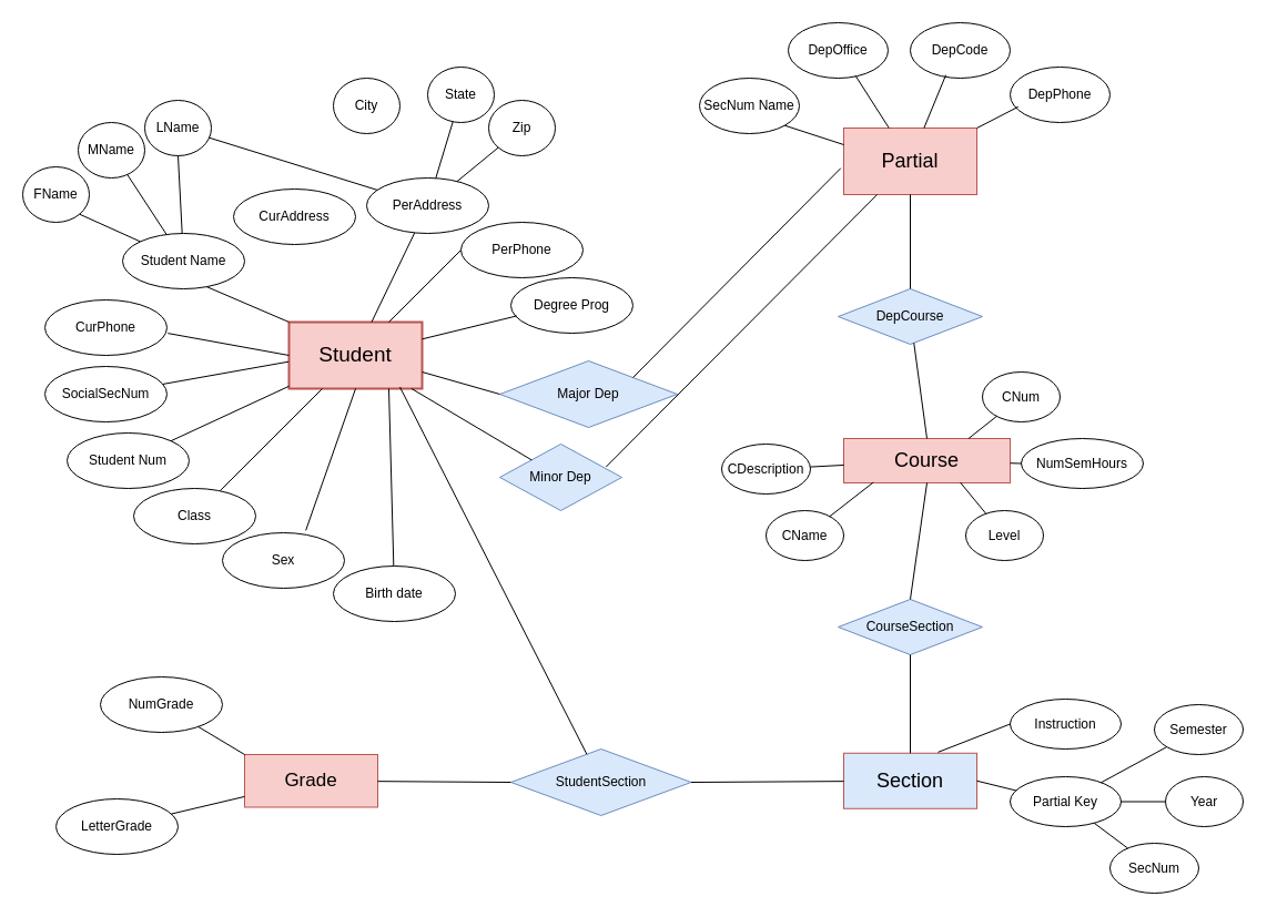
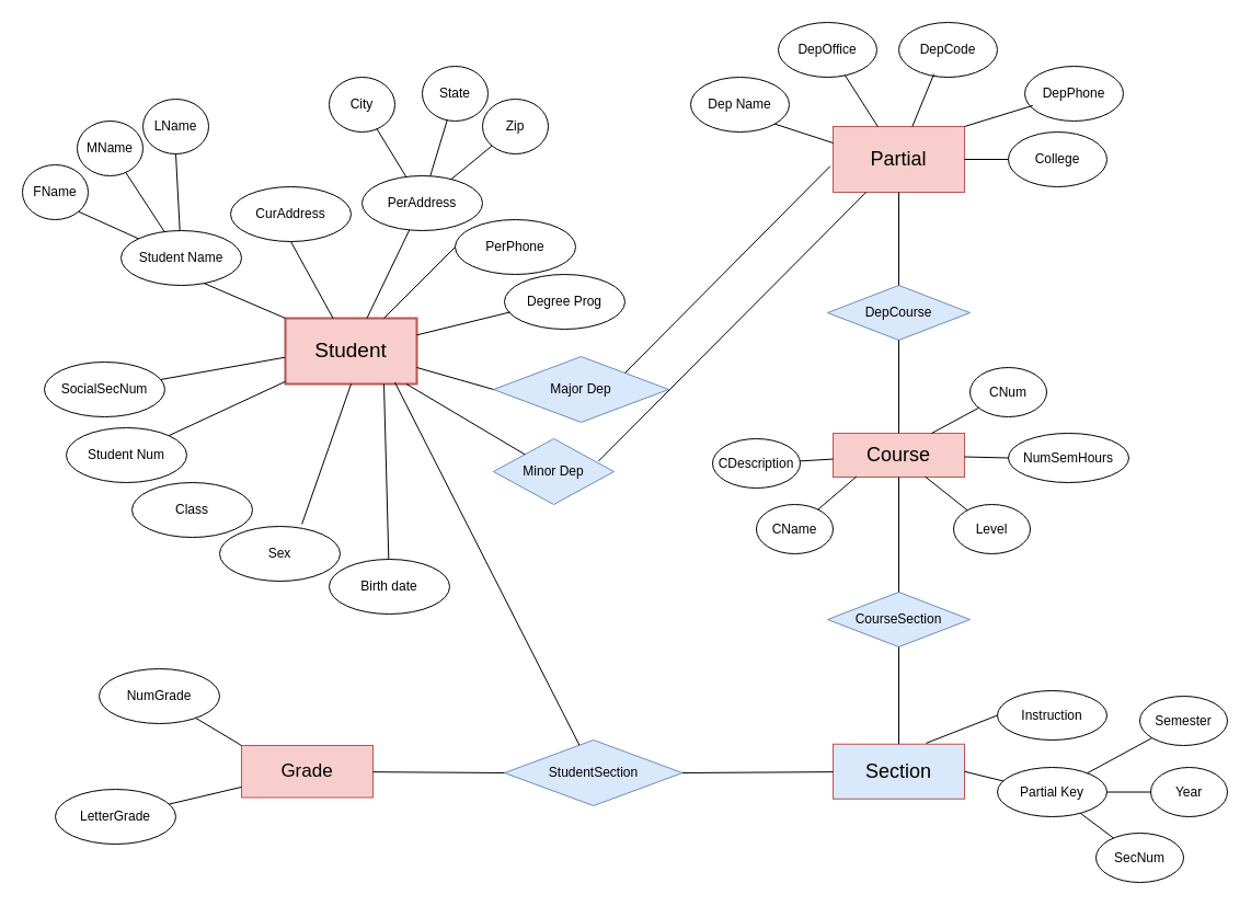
  <mxCell id="0" />
  <mxCell id="1" parent="0" />
  <mxCell id="2" value="&lt;font style=&quot;font-size: 19px;&quot;&gt;Student&lt;/font&gt;" style="rounded=0;whiteSpace=wrap;html=1;strokeWidth=2;fillColor=#f8cecc;strokeColor=#b85450;" vertex="1" parent="1"><mxGeometry x="260" y="290" width="120" height="60" as="geometry" /></mxCell>
  <mxCell id="3" value="Birth date" style="ellipse;whiteSpace=wrap;html=1;" vertex="1" parent="1"><mxGeometry x="300" y="510" width="110" height="50" as="geometry" /></mxCell>
  <mxCell id="4" value="CurAddress" style="ellipse;whiteSpace=wrap;html=1;" vertex="1" parent="1"><mxGeometry x="210" y="170" width="110" height="50" as="geometry" /></mxCell>
  <mxCell id="5" value="Sex" style="ellipse;whiteSpace=wrap;html=1;" vertex="1" parent="1"><mxGeometry x="200" y="480" width="110" height="50" as="geometry" /></mxCell>
  <mxCell id="6" value="Student Name" style="ellipse;whiteSpace=wrap;html=1;" vertex="1" parent="1"><mxGeometry x="110" y="210" width="110" height="50" as="geometry" /></mxCell>
- <mxCell id="7" value="CurPhone" style="ellipse;whiteSpace=wrap;html=1;" vertex="1" parent="1"><mxGeometry x="40" y="270" width="110" height="50" as="geometry" /></mxCell>
  <mxCell id="8" value="SocialSecNum" style="ellipse;whiteSpace=wrap;html=1;" vertex="1" parent="1"><mxGeometry x="40" y="330" width="110" height="50" as="geometry" /></mxCell>
  <mxCell id="9" value="Class" style="ellipse;whiteSpace=wrap;html=1;" vertex="1" parent="1"><mxGeometry x="120" y="440" width="110" height="50" as="geometry" /></mxCell>
  <mxCell id="10" value="Student Num" style="ellipse;whiteSpace=wrap;html=1;" vertex="1" parent="1"><mxGeometry x="60" y="390" width="110" height="50" as="geometry" /></mxCell>
  <mxCell id="11" value="PerAddress" style="ellipse;whiteSpace=wrap;html=1;" vertex="1" parent="1"><mxGeometry x="330" y="160" width="110" height="50" as="geometry" /></mxCell>
  <mxCell id="12" value="PerPhone" style="ellipse;whiteSpace=wrap;html=1;" vertex="1" parent="1"><mxGeometry x="415" y="200" width="110" height="50" as="geometry" /></mxCell>
  <mxCell id="13" value="Degree Prog" style="ellipse;whiteSpace=wrap;html=1;" vertex="1" parent="1"><mxGeometry x="460" y="250" width="110" height="50" as="geometry" /></mxCell>
  <mxCell id="14" value="MName" style="ellipse;whiteSpace=wrap;html=1;" vertex="1" parent="1"><mxGeometry x="70" y="110" width="60" height="50" as="geometry" /></mxCell>
  <mxCell id="15" value="FName" style="ellipse;whiteSpace=wrap;html=1;" vertex="1" parent="1"><mxGeometry x="20" y="150" width="60" height="50" as="geometry" /></mxCell>
  <mxCell id="16" value="LName" style="ellipse;whiteSpace=wrap;html=1;" vertex="1" parent="1"><mxGeometry x="130" y="90" width="60" height="50" as="geometry" /></mxCell>
  <mxCell id="17" value="" style="endArrow=none;html=1;rounded=0;entryX=0.5;entryY=1;entryDx=0;entryDy=0;" edge="1" parent="1" source="6" target="16"><mxGeometry width="50" height="50" relative="1" as="geometry"><mxPoint x="430" y="370" as="sourcePoint" /><mxPoint x="480" y="320" as="targetPoint" /></mxGeometry></mxCell>
  <mxCell id="18" value="" style="endArrow=none;html=1;rounded=0;" edge="1" parent="1" source="6" target="14"><mxGeometry width="50" height="50" relative="1" as="geometry"><mxPoint x="190" y="210" as="sourcePoint" /><mxPoint x="186" y="140" as="targetPoint" /></mxGeometry></mxCell>
  <mxCell id="19" value="" style="endArrow=none;html=1;rounded=0;entryX=1;entryY=1;entryDx=0;entryDy=0;" edge="1" parent="1" source="6" target="15"><mxGeometry width="50" height="50" relative="1" as="geometry"><mxPoint x="150" y="221" as="sourcePoint" /><mxPoint x="124" y="167" as="targetPoint" /></mxGeometry></mxCell>
  <mxCell id="20" value="" style="endArrow=none;html=1;rounded=0;entryX=0.049;entryY=0.688;entryDx=0;entryDy=0;entryPerimeter=0;" edge="1" parent="1" source="2" target="13"><mxGeometry width="50" height="50" relative="1" as="geometry"><mxPoint x="430" y="370" as="sourcePoint" /><mxPoint x="480" y="320" as="targetPoint" /></mxGeometry></mxCell>
  <mxCell id="21" value="" style="endArrow=none;html=1;rounded=0;entryX=0;entryY=0.5;entryDx=0;entryDy=0;" edge="1" parent="1" source="2" target="12"><mxGeometry width="50" height="50" relative="1" as="geometry"><mxPoint x="430" y="370" as="sourcePoint" /><mxPoint x="480" y="320" as="targetPoint" /></mxGeometry></mxCell>
+ <mxCell id="22" value="" style="endArrow=none;html=1;rounded=0;entryX=0.5;entryY=1;entryDx=0;entryDy=0;" edge="1" parent="1" source="2" target="4"><mxGeometry width="50" height="50" relative="1" as="geometry"><mxPoint x="430" y="370" as="sourcePoint" /><mxPoint x="480" y="320" as="targetPoint" /></mxGeometry></mxCell>
  <mxCell id="23" value="" style="endArrow=none;html=1;rounded=0;" edge="1" parent="1" source="2" target="11"><mxGeometry width="50" height="50" relative="1" as="geometry"><mxPoint x="430" y="370" as="sourcePoint" /><mxPoint x="480" y="320" as="targetPoint" /></mxGeometry></mxCell>
  <mxCell id="24" value="" style="endArrow=none;html=1;rounded=0;entryX=0.688;entryY=0.961;entryDx=0;entryDy=0;entryPerimeter=0;exitX=0;exitY=0;exitDx=0;exitDy=0;" edge="1" parent="1" source="2" target="6"><mxGeometry width="50" height="50" relative="1" as="geometry"><mxPoint x="400" y="380" as="sourcePoint" /><mxPoint x="450" y="330" as="targetPoint" /></mxGeometry></mxCell>
- <mxCell id="25" value="" style="endArrow=none;html=1;rounded=0;entryX=1.007;entryY=0.602;entryDx=0;entryDy=0;entryPerimeter=0;exitX=0;exitY=0.5;exitDx=0;exitDy=0;" edge="1" parent="1" source="2" target="7"><mxGeometry width="50" height="50" relative="1" as="geometry"><mxPoint x="140" y="380" as="sourcePoint" /><mxPoint x="190" y="330" as="targetPoint" /></mxGeometry></mxCell>
  <mxCell id="26" value="" style="endArrow=none;html=1;rounded=0;entryX=-0.003;entryY=0.595;entryDx=0;entryDy=0;entryPerimeter=0;" edge="1" parent="1" source="8" target="2"><mxGeometry width="50" height="50" relative="1" as="geometry"><mxPoint x="140" y="380" as="sourcePoint" /><mxPoint x="190" y="330" as="targetPoint" /></mxGeometry></mxCell>
  <mxCell id="27" value="" style="endArrow=none;html=1;rounded=0;" edge="1" parent="1" source="10" target="2"><mxGeometry width="50" height="50" relative="1" as="geometry"><mxPoint x="140" y="380" as="sourcePoint" /><mxPoint x="190" y="330" as="targetPoint" /></mxGeometry></mxCell>
- <mxCell id="28" value="" style="endArrow=none;html=1;rounded=0;entryX=0.25;entryY=1;entryDx=0;entryDy=0;" edge="1" parent="1" source="9" target="2"><mxGeometry width="50" height="50" relative="1" as="geometry"><mxPoint x="140" y="380" as="sourcePoint" /><mxPoint x="190" y="330" as="targetPoint" /></mxGeometry></mxCell>
  <mxCell id="29" value="" style="endArrow=none;html=1;rounded=0;entryX=0.5;entryY=1;entryDx=0;entryDy=0;exitX=0.683;exitY=-0.042;exitDx=0;exitDy=0;exitPerimeter=0;" edge="1" parent="1" source="5" target="2"><mxGeometry width="50" height="50" relative="1" as="geometry"><mxPoint x="140" y="380" as="sourcePoint" /><mxPoint x="190" y="330" as="targetPoint" /></mxGeometry></mxCell>
  <mxCell id="30" value="" style="endArrow=none;html=1;rounded=0;entryX=0.75;entryY=1;entryDx=0;entryDy=0;" edge="1" parent="1" source="3" target="2"><mxGeometry width="50" height="50" relative="1" as="geometry"><mxPoint x="140" y="380" as="sourcePoint" /><mxPoint x="190" y="330" as="targetPoint" /></mxGeometry></mxCell>
  <mxCell id="31" value="City" style="ellipse;whiteSpace=wrap;html=1;" vertex="1" parent="1"><mxGeometry x="300" y="70" width="60" height="50" as="geometry" /></mxCell>
  <mxCell id="32" value="State" style="ellipse;whiteSpace=wrap;html=1;" vertex="1" parent="1"><mxGeometry x="385" y="60" width="60" height="50" as="geometry" /></mxCell>
  <mxCell id="33" value="Zip" style="ellipse;whiteSpace=wrap;html=1;" vertex="1" parent="1"><mxGeometry x="440" y="90" width="60" height="50" as="geometry" /></mxCell>
- <mxCell id="34" value="" style="endArrow=none;html=1;rounded=0;" edge="1" parent="1" source="11" target="16"><mxGeometry width="50" height="50" relative="1" as="geometry"><mxPoint x="350" y="190" as="sourcePoint" /><mxPoint x="400" y="140" as="targetPoint" /></mxGeometry></mxCell>
+ <mxCell id="34" value="" style="endArrow=none;html=1;rounded=0;" edge="1" parent="1" source="11" target="31"><mxGeometry width="50" height="50" relative="1" as="geometry"><mxPoint x="350" y="190" as="sourcePoint" /><mxPoint x="400" y="140" as="targetPoint" /></mxGeometry></mxCell>
  <mxCell id="35" value="" style="endArrow=none;html=1;rounded=0;" edge="1" parent="1" source="11" target="32"><mxGeometry width="50" height="50" relative="1" as="geometry"><mxPoint x="350" y="190" as="sourcePoint" /><mxPoint x="400" y="140" as="targetPoint" /></mxGeometry></mxCell>
  <mxCell id="36" value="" style="endArrow=none;html=1;rounded=0;" edge="1" parent="1" source="11" target="33"><mxGeometry width="50" height="50" relative="1" as="geometry"><mxPoint x="350" y="190" as="sourcePoint" /><mxPoint x="400" y="140" as="targetPoint" /></mxGeometry></mxCell>
  <mxCell id="37" value="Major Dep" style="rhombus;whiteSpace=wrap;html=1;fillColor=#dae8fc;strokeColor=#6c8ebf;" vertex="1" parent="1"><mxGeometry x="450" y="325" width="160" height="60" as="geometry" /></mxCell>
  <mxCell id="38" value="Minor Dep" style="rhombus;whiteSpace=wrap;html=1;fillColor=#dae8fc;strokeColor=#6c8ebf;" vertex="1" parent="1"><mxGeometry x="450" y="400" width="110" height="60" as="geometry" /></mxCell>
  <mxCell id="39" value="" style="endArrow=none;html=1;rounded=0;entryX=0;entryY=0.5;entryDx=0;entryDy=0;exitX=1;exitY=0.75;exitDx=0;exitDy=0;" edge="1" parent="1" source="2" target="37"><mxGeometry width="50" height="50" relative="1" as="geometry"><mxPoint x="350" y="350" as="sourcePoint" /><mxPoint x="400" y="300" as="targetPoint" /></mxGeometry></mxCell>
  <mxCell id="40" value="" style="endArrow=none;html=1;rounded=0;" edge="1" parent="1" source="2" target="38"><mxGeometry width="50" height="50" relative="1" as="geometry"><mxPoint x="350" y="350" as="sourcePoint" /><mxPoint x="400" y="300" as="targetPoint" /></mxGeometry></mxCell>
  <mxCell id="41" value="&lt;font style=&quot;font-size: 18px;&quot;&gt;Partial&lt;/font&gt;" style="rounded=0;whiteSpace=wrap;html=1;fillColor=#f8cecc;strokeColor=#b85450;" vertex="1" parent="1"><mxGeometry x="760" y="115" width="120" height="60" as="geometry" /></mxCell>
- <mxCell id="42" value="SecNum Name" style="ellipse;whiteSpace=wrap;html=1;" vertex="1" parent="1"><mxGeometry x="630" y="70" width="90" height="50" as="geometry" /></mxCell>
+ <mxCell id="42" value="Dep Name" style="ellipse;whiteSpace=wrap;html=1;" vertex="1" parent="1"><mxGeometry x="630" y="70" width="90" height="50" as="geometry" /></mxCell>
  <mxCell id="43" value="DepOffice" style="ellipse;whiteSpace=wrap;html=1;" vertex="1" parent="1"><mxGeometry x="710" y="20" width="90" height="50" as="geometry" /></mxCell>
  <mxCell id="44" value="DepCode" style="ellipse;whiteSpace=wrap;html=1;" vertex="1" parent="1"><mxGeometry x="820" y="20" width="90" height="50" as="geometry" /></mxCell>
- <mxCell id="45" value="DepPhone" style="ellipse;whiteSpace=wrap;html=1;" vertex="1" parent="1"><mxGeometry x="910" y="60" width="90" height="50" as="geometry" /></mxCell>
+ <mxCell id="45" value="DepPhone" style="ellipse;whiteSpace=wrap;html=1;" vertex="1" parent="1"><mxGeometry x="935" y="60" width="90" height="50" as="geometry" /></mxCell>
+ <mxCell id="46" value="College" style="ellipse;whiteSpace=wrap;html=1;" vertex="1" parent="1"><mxGeometry x="920" y="120" width="90" height="50" as="geometry" /></mxCell>
  <mxCell id="47" value="" style="endArrow=none;html=1;rounded=0;exitX=1;exitY=0;exitDx=0;exitDy=0;entryX=-0.022;entryY=0.603;entryDx=0;entryDy=0;entryPerimeter=0;" edge="1" parent="1" source="37" target="41"><mxGeometry width="50" height="50" relative="1" as="geometry"><mxPoint x="740" y="270" as="sourcePoint" /><mxPoint x="790" y="220" as="targetPoint" /></mxGeometry></mxCell>
  <mxCell id="48" value="" style="endArrow=none;html=1;rounded=0;exitX=0.871;exitY=0.342;exitDx=0;exitDy=0;exitPerimeter=0;" edge="1" parent="1" source="38" target="41"><mxGeometry width="50" height="50" relative="1" as="geometry"><mxPoint x="740" y="270" as="sourcePoint" /><mxPoint x="790" y="220" as="targetPoint" /></mxGeometry></mxCell>
  <mxCell id="49" value="" style="endArrow=none;html=1;rounded=0;entryX=1;entryY=1;entryDx=0;entryDy=0;exitX=0;exitY=0.25;exitDx=0;exitDy=0;" edge="1" parent="1" source="41" target="42"><mxGeometry width="50" height="50" relative="1" as="geometry"><mxPoint x="740" y="270" as="sourcePoint" /><mxPoint x="790" y="220" as="targetPoint" /></mxGeometry></mxCell>
  <mxCell id="50" value="" style="endArrow=none;html=1;rounded=0;entryX=0.674;entryY=0.957;entryDx=0;entryDy=0;entryPerimeter=0;" edge="1" parent="1" source="41" target="43"><mxGeometry width="50" height="50" relative="1" as="geometry"><mxPoint x="785" y="285" as="sourcePoint" /><mxPoint x="800" y="85" as="targetPoint" /></mxGeometry></mxCell>
  <mxCell id="51" value="" style="endArrow=none;html=1;rounded=0;entryX=0.356;entryY=0.943;entryDx=0;entryDy=0;entryPerimeter=0;" edge="1" parent="1" source="41" target="44"><mxGeometry width="50" height="50" relative="1" as="geometry"><mxPoint x="740" y="270" as="sourcePoint" /><mxPoint x="790" y="220" as="targetPoint" /></mxGeometry></mxCell>
  <mxCell id="52" value="" style="endArrow=none;html=1;rounded=0;entryX=0.081;entryY=0.717;entryDx=0;entryDy=0;entryPerimeter=0;exitX=1;exitY=0;exitDx=0;exitDy=0;" edge="1" parent="1" source="41" target="45"><mxGeometry width="50" height="50" relative="1" as="geometry"><mxPoint x="740" y="270" as="sourcePoint" /><mxPoint x="790" y="220" as="targetPoint" /></mxGeometry></mxCell>
+ <mxCell id="53" value="" style="endArrow=none;html=1;rounded=0;entryX=0;entryY=0.5;entryDx=0;entryDy=0;" edge="1" parent="1" source="41" target="46"><mxGeometry width="50" height="50" relative="1" as="geometry"><mxPoint x="740" y="270" as="sourcePoint" /><mxPoint x="790" y="220" as="targetPoint" /></mxGeometry></mxCell>
  <mxCell id="54" value="DepCourse" style="rhombus;whiteSpace=wrap;html=1;fillColor=#dae8fc;strokeColor=#6c8ebf;" vertex="1" parent="1"><mxGeometry x="755" y="260" width="130" height="50" as="geometry" /></mxCell>
  <mxCell id="55" value="" style="endArrow=none;html=1;rounded=0;entryX=0.5;entryY=1;entryDx=0;entryDy=0;" edge="1" parent="1" source="54" target="41"><mxGeometry width="50" height="50" relative="1" as="geometry"><mxPoint x="740" y="270" as="sourcePoint" /><mxPoint x="790" y="220" as="targetPoint" /></mxGeometry></mxCell>
- <mxCell id="56" value="&lt;font style=&quot;font-size: 18px;&quot;&gt;Course&lt;/font&gt;" style="rounded=0;whiteSpace=wrap;html=1;fillColor=#f8cecc;strokeColor=#b85450;" vertex="1" parent="1"><mxGeometry x="760" y="395" width="150" height="40" as="geometry" /></mxCell>
+ <mxCell id="56" value="&lt;font style=&quot;font-size: 18px;&quot;&gt;Course&lt;/font&gt;" style="rounded=0;whiteSpace=wrap;html=1;fillColor=#f8cecc;strokeColor=#b85450;" vertex="1" parent="1"><mxGeometry x="760" y="395" width="120" height="40" as="geometry" /></mxCell>
  <mxCell id="57" value="" style="endArrow=none;html=1;rounded=0;exitX=0.5;exitY=0;exitDx=0;exitDy=0;" edge="1" parent="1" source="56" target="54"><mxGeometry width="50" height="50" relative="1" as="geometry"><mxPoint x="740" y="350" as="sourcePoint" /><mxPoint x="790" y="300" as="targetPoint" /></mxGeometry></mxCell>
  <mxCell id="58" value="CName" style="ellipse;whiteSpace=wrap;html=1;" vertex="1" parent="1"><mxGeometry x="690" y="460" width="70" height="45" as="geometry" /></mxCell>
  <mxCell id="59" value="CDescription" style="ellipse;whiteSpace=wrap;html=1;" vertex="1" parent="1"><mxGeometry x="650" y="400" width="80" height="45" as="geometry" /></mxCell>
  <mxCell id="60" value="NumSemHours" style="ellipse;whiteSpace=wrap;html=1;" vertex="1" parent="1"><mxGeometry x="920" y="395" width="110" height="45" as="geometry" /></mxCell>
  <mxCell id="61" value="Level" style="ellipse;whiteSpace=wrap;html=1;" vertex="1" parent="1"><mxGeometry x="870" y="460" width="70" height="45" as="geometry" /></mxCell>
  <mxCell id="62" value="CNum" style="ellipse;whiteSpace=wrap;html=1;" vertex="1" parent="1"><mxGeometry x="885" y="335" width="70" height="45" as="geometry" /></mxCell>
  <mxCell id="63" value="" style="endArrow=none;html=1;rounded=0;" edge="1" parent="1" source="56" target="59"><mxGeometry width="50" height="50" relative="1" as="geometry"><mxPoint x="740" y="350" as="sourcePoint" /><mxPoint x="790" y="300" as="targetPoint" /></mxGeometry></mxCell>
  <mxCell id="64" value="" style="endArrow=none;html=1;rounded=0;entryX=0.178;entryY=0.988;entryDx=0;entryDy=0;entryPerimeter=0;" edge="1" parent="1" source="58" target="56"><mxGeometry width="50" height="50" relative="1" as="geometry"><mxPoint x="740" y="350" as="sourcePoint" /><mxPoint x="790" y="300" as="targetPoint" /></mxGeometry></mxCell>
  <mxCell id="65" value="" style="endArrow=none;html=1;rounded=0;exitX=0.75;exitY=0;exitDx=0;exitDy=0;" edge="1" parent="1" source="56" target="62"><mxGeometry width="50" height="50" relative="1" as="geometry"><mxPoint x="740" y="350" as="sourcePoint" /><mxPoint x="790" y="300" as="targetPoint" /></mxGeometry></mxCell>
  <mxCell id="66" value="" style="endArrow=none;html=1;rounded=0;entryX=0;entryY=0.5;entryDx=0;entryDy=0;" edge="1" parent="1" source="56" target="60"><mxGeometry width="50" height="50" relative="1" as="geometry"><mxPoint x="740" y="350" as="sourcePoint" /><mxPoint x="790" y="300" as="targetPoint" /></mxGeometry></mxCell>
  <mxCell id="67" value="" style="endArrow=none;html=1;rounded=0;exitX=0.7;exitY=0.988;exitDx=0;exitDy=0;exitPerimeter=0;" edge="1" parent="1" source="56" target="61"><mxGeometry width="50" height="50" relative="1" as="geometry"><mxPoint x="740" y="350" as="sourcePoint" /><mxPoint x="790" y="300" as="targetPoint" /></mxGeometry></mxCell>
  <mxCell id="68" value="CourseSection" style="rhombus;whiteSpace=wrap;html=1;fillColor=#dae8fc;strokeColor=#6c8ebf;" vertex="1" parent="1"><mxGeometry x="755" y="540" width="130" height="50" as="geometry" /></mxCell>
  <mxCell id="69" value="" style="endArrow=none;html=1;rounded=0;entryX=0.5;entryY=1;entryDx=0;entryDy=0;exitX=0.5;exitY=0;exitDx=0;exitDy=0;" edge="1" parent="1" source="68" target="56"><mxGeometry width="50" height="50" relative="1" as="geometry"><mxPoint x="740" y="510" as="sourcePoint" /><mxPoint x="790" y="460" as="targetPoint" /></mxGeometry></mxCell>
  <mxCell id="70" value="&lt;font style=&quot;font-size: 18px;&quot;&gt;Section&lt;/font&gt;" style="rounded=0;whiteSpace=wrap;html=1;fillColor=#dae8fc;strokeColor=#b85450;" vertex="1" parent="1"><mxGeometry x="760" y="678.75" width="120" height="50" as="geometry" /></mxCell>
  <mxCell id="71" value="Year" style="ellipse;whiteSpace=wrap;html=1;" vertex="1" parent="1"><mxGeometry x="1050" y="700" width="70" height="45" as="geometry" /></mxCell>
  <mxCell id="72" value="Semester" style="ellipse;whiteSpace=wrap;html=1;" vertex="1" parent="1"><mxGeometry x="1040" y="635" width="80" height="45" as="geometry" /></mxCell>
  <mxCell id="73" value="Partial Key" style="ellipse;whiteSpace=wrap;html=1;" vertex="1" parent="1"><mxGeometry x="910" y="700" width="100" height="45" as="geometry" /></mxCell>
  <mxCell id="74" value="Instruction" style="ellipse;whiteSpace=wrap;html=1;" vertex="1" parent="1"><mxGeometry x="910" y="630" width="100" height="45" as="geometry" /></mxCell>
  <mxCell id="75" value="SecNum" style="ellipse;whiteSpace=wrap;html=1;" vertex="1" parent="1"><mxGeometry x="1000" y="760" width="80" height="45" as="geometry" /></mxCell>
  <mxCell id="76" value="" style="endArrow=none;html=1;rounded=0;entryX=0;entryY=0.5;entryDx=0;entryDy=0;exitX=0.708;exitY=-0.017;exitDx=0;exitDy=0;exitPerimeter=0;" edge="1" parent="1" source="70" target="74"><mxGeometry width="50" height="50" relative="1" as="geometry"><mxPoint x="740" y="590" as="sourcePoint" /><mxPoint x="790" y="540" as="targetPoint" /></mxGeometry></mxCell>
  <mxCell id="77" value="" style="endArrow=none;html=1;rounded=0;exitX=1;exitY=0.5;exitDx=0;exitDy=0;" edge="1" parent="1" source="70" target="73"><mxGeometry width="50" height="50" relative="1" as="geometry"><mxPoint x="740" y="590" as="sourcePoint" /><mxPoint x="790" y="540" as="targetPoint" /></mxGeometry></mxCell>
  <mxCell id="78" value="" style="endArrow=none;html=1;rounded=0;" edge="1" parent="1" source="73" target="72"><mxGeometry width="50" height="50" relative="1" as="geometry"><mxPoint x="740" y="820" as="sourcePoint" /><mxPoint x="790" y="770" as="targetPoint" /></mxGeometry></mxCell>
  <mxCell id="79" value="" style="endArrow=none;html=1;rounded=0;" edge="1" parent="1" source="73" target="71"><mxGeometry width="50" height="50" relative="1" as="geometry"><mxPoint x="740" y="820" as="sourcePoint" /><mxPoint x="790" y="770" as="targetPoint" /></mxGeometry></mxCell>
  <mxCell id="80" value="" style="endArrow=none;html=1;rounded=0;" edge="1" parent="1" source="73" target="75"><mxGeometry width="50" height="50" relative="1" as="geometry"><mxPoint x="740" y="820" as="sourcePoint" /><mxPoint x="790" y="770" as="targetPoint" /></mxGeometry></mxCell>
  <mxCell id="81" value="StudentSection" style="rhombus;whiteSpace=wrap;html=1;fillColor=#dae8fc;strokeColor=#6c8ebf;" vertex="1" parent="1"><mxGeometry x="460" y="675" width="162.5" height="60" as="geometry" /></mxCell>
  <mxCell id="82" value="" style="endArrow=none;html=1;rounded=0;entryX=0.833;entryY=0.975;entryDx=0;entryDy=0;entryPerimeter=0;" edge="1" parent="1" source="81" target="2"><mxGeometry width="50" height="50" relative="1" as="geometry"><mxPoint x="740" y="660" as="sourcePoint" /><mxPoint x="341" y="350" as="targetPoint" /></mxGeometry></mxCell>
  <mxCell id="83" value="" style="endArrow=none;html=1;rounded=0;exitX=1;exitY=0.5;exitDx=0;exitDy=0;" edge="1" parent="1" source="81" target="70"><mxGeometry width="50" height="50" relative="1" as="geometry"><mxPoint x="740" y="590" as="sourcePoint" /><mxPoint x="790" y="540" as="targetPoint" /></mxGeometry></mxCell>
  <mxCell id="84" value="&lt;font style=&quot;font-size: 17px;&quot;&gt;Grade&lt;/font&gt;" style="rounded=0;whiteSpace=wrap;html=1;fillColor=#f8cecc;strokeColor=#b85450;" vertex="1" parent="1"><mxGeometry x="220" y="680" width="120" height="47.5" as="geometry" /></mxCell>
  <mxCell id="85" value="NumGrade" style="ellipse;whiteSpace=wrap;html=1;" vertex="1" parent="1"><mxGeometry x="90" y="610" width="110" height="50" as="geometry" /></mxCell>
  <mxCell id="86" value="LetterGrade" style="ellipse;whiteSpace=wrap;html=1;" vertex="1" parent="1"><mxGeometry x="50" y="720" width="110" height="50" as="geometry" /></mxCell>
  <mxCell id="87" value="" style="endArrow=none;html=1;rounded=0;entryX=0;entryY=0.5;entryDx=0;entryDy=0;" edge="1" parent="1" source="84" target="81"><mxGeometry width="50" height="50" relative="1" as="geometry"><mxPoint x="390" y="590" as="sourcePoint" /><mxPoint x="440" y="540" as="targetPoint" /></mxGeometry></mxCell>
  <mxCell id="88" value="" style="endArrow=none;html=1;rounded=0;exitX=0;exitY=0;exitDx=0;exitDy=0;" edge="1" parent="1" source="84" target="85"><mxGeometry width="50" height="50" relative="1" as="geometry"><mxPoint x="390" y="590" as="sourcePoint" /><mxPoint x="440" y="540" as="targetPoint" /></mxGeometry></mxCell>
  <mxCell id="89" value="" style="endArrow=none;html=1;rounded=0;" edge="1" parent="1" source="84" target="86"><mxGeometry width="50" height="50" relative="1" as="geometry"><mxPoint x="390" y="590" as="sourcePoint" /><mxPoint x="440" y="540" as="targetPoint" /></mxGeometry></mxCell>
  <mxCell id="90" value="" style="endArrow=none;html=1;rounded=0;entryX=0.5;entryY=1;entryDx=0;entryDy=0;" edge="1" parent="1" source="70" target="68"><mxGeometry width="50" height="50" relative="1" as="geometry"><mxPoint x="520" y="610" as="sourcePoint" /><mxPoint x="570" y="560" as="targetPoint" /></mxGeometry></mxCell>
